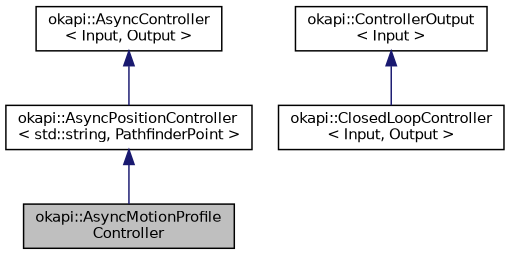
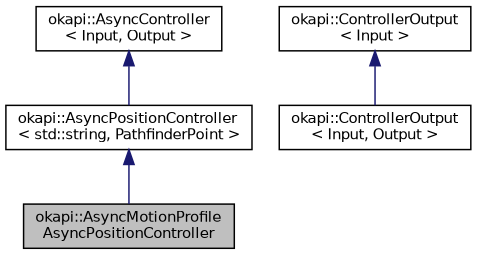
  digraph {
    node [color=black fillcolor=white fontname=Helvetica fontsize=10 shape=record style=filled]
    edge [color=midnightblue dir=back fontname=Helvetica fontsize=10 labelfontname=Helvetica labelfontsize=10 style=solid]
-   n1 [fillcolor=grey75 fontcolor=black height=0.2 label="okapi::AsyncMotionProfile\lController" width=0.4]
+   n1 [fillcolor=grey75 fontcolor=black height=0.2 label="okapi::AsyncMotionProfile\lAsyncPositionController" width=0.4]
    n2 [height=0.2 label="okapi::AsyncPositionController\l\< std::string, PathfinderPoint \>" width=0.4]
    n3 [height=0.2 label="okapi::AsyncController\l\< Input, Output \>" width=0.4]
-   n4 [height=0.2 label="okapi::ClosedLoopController\l\< Input, Output \>" width=0.4]
+   n4 [height=0.2 label="okapi::ControllerOutput\l\< Input, Output \>" width=0.4]
    n5 [height=0.2 label="okapi::ControllerOutput\l\< Input \>" width=0.4]
    n2 -> n1
    n3 -> n2
    n5 -> n4
  }
